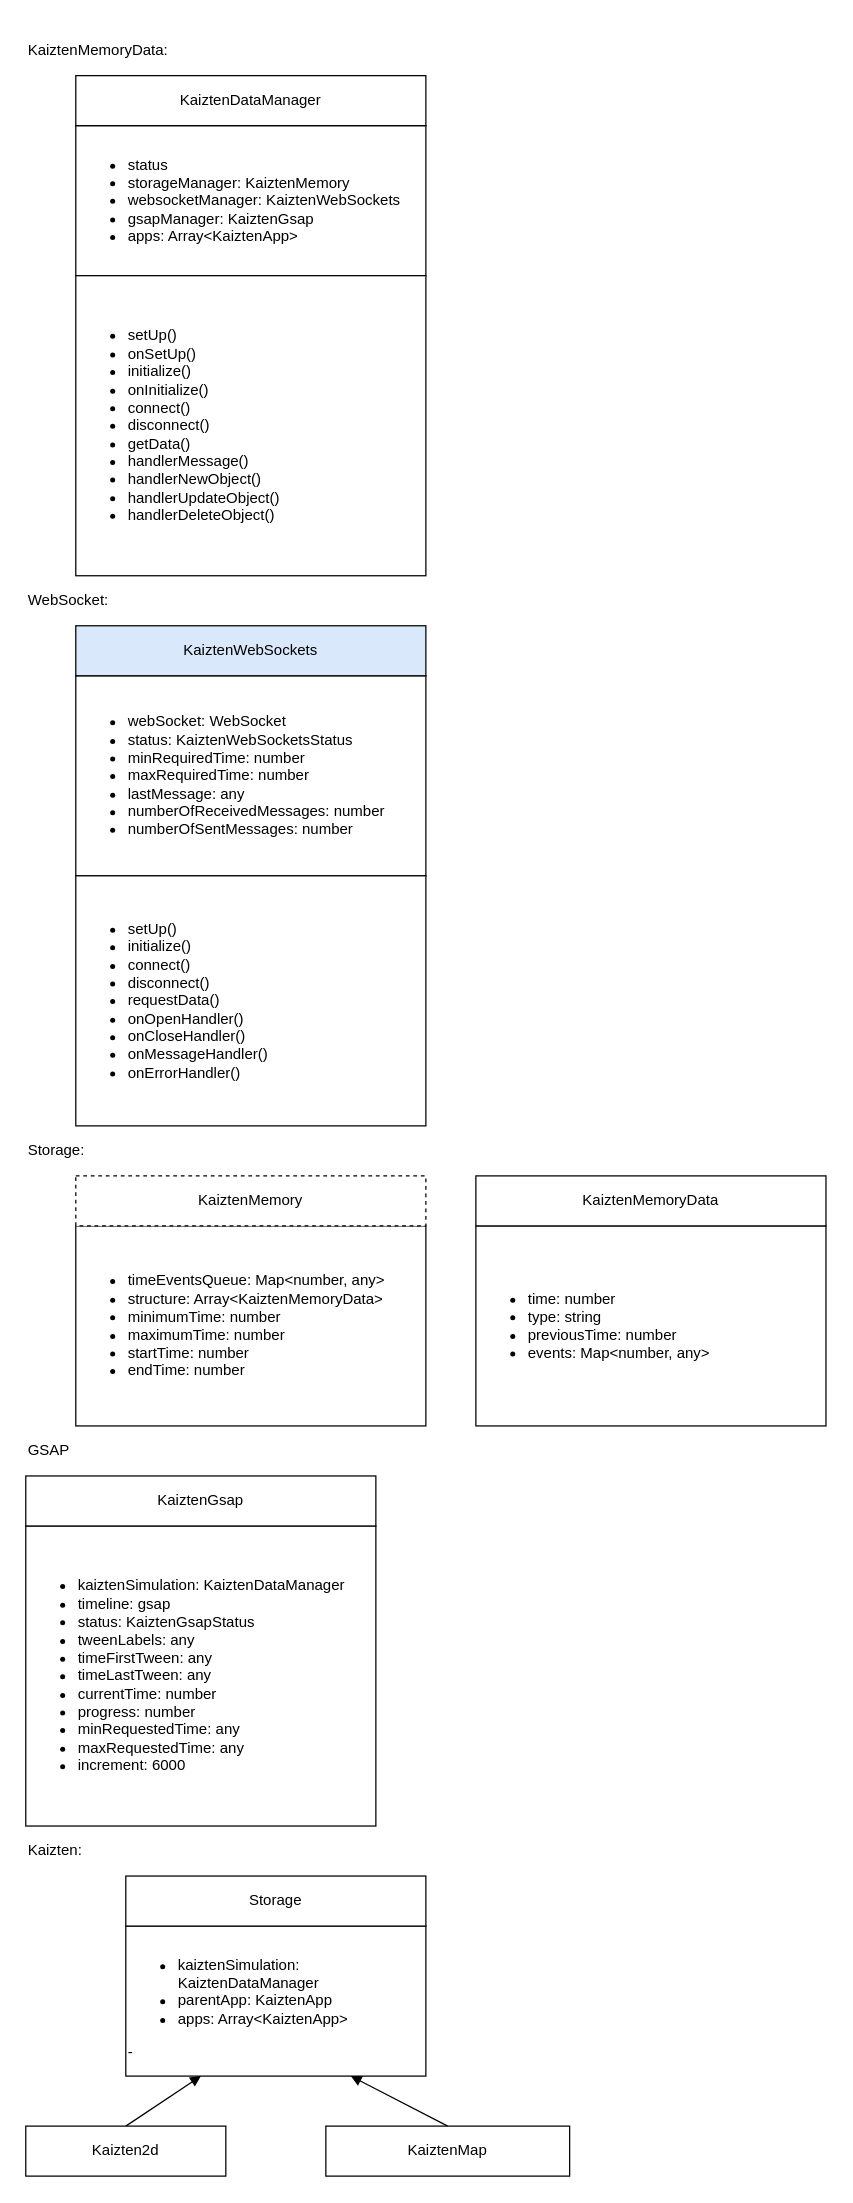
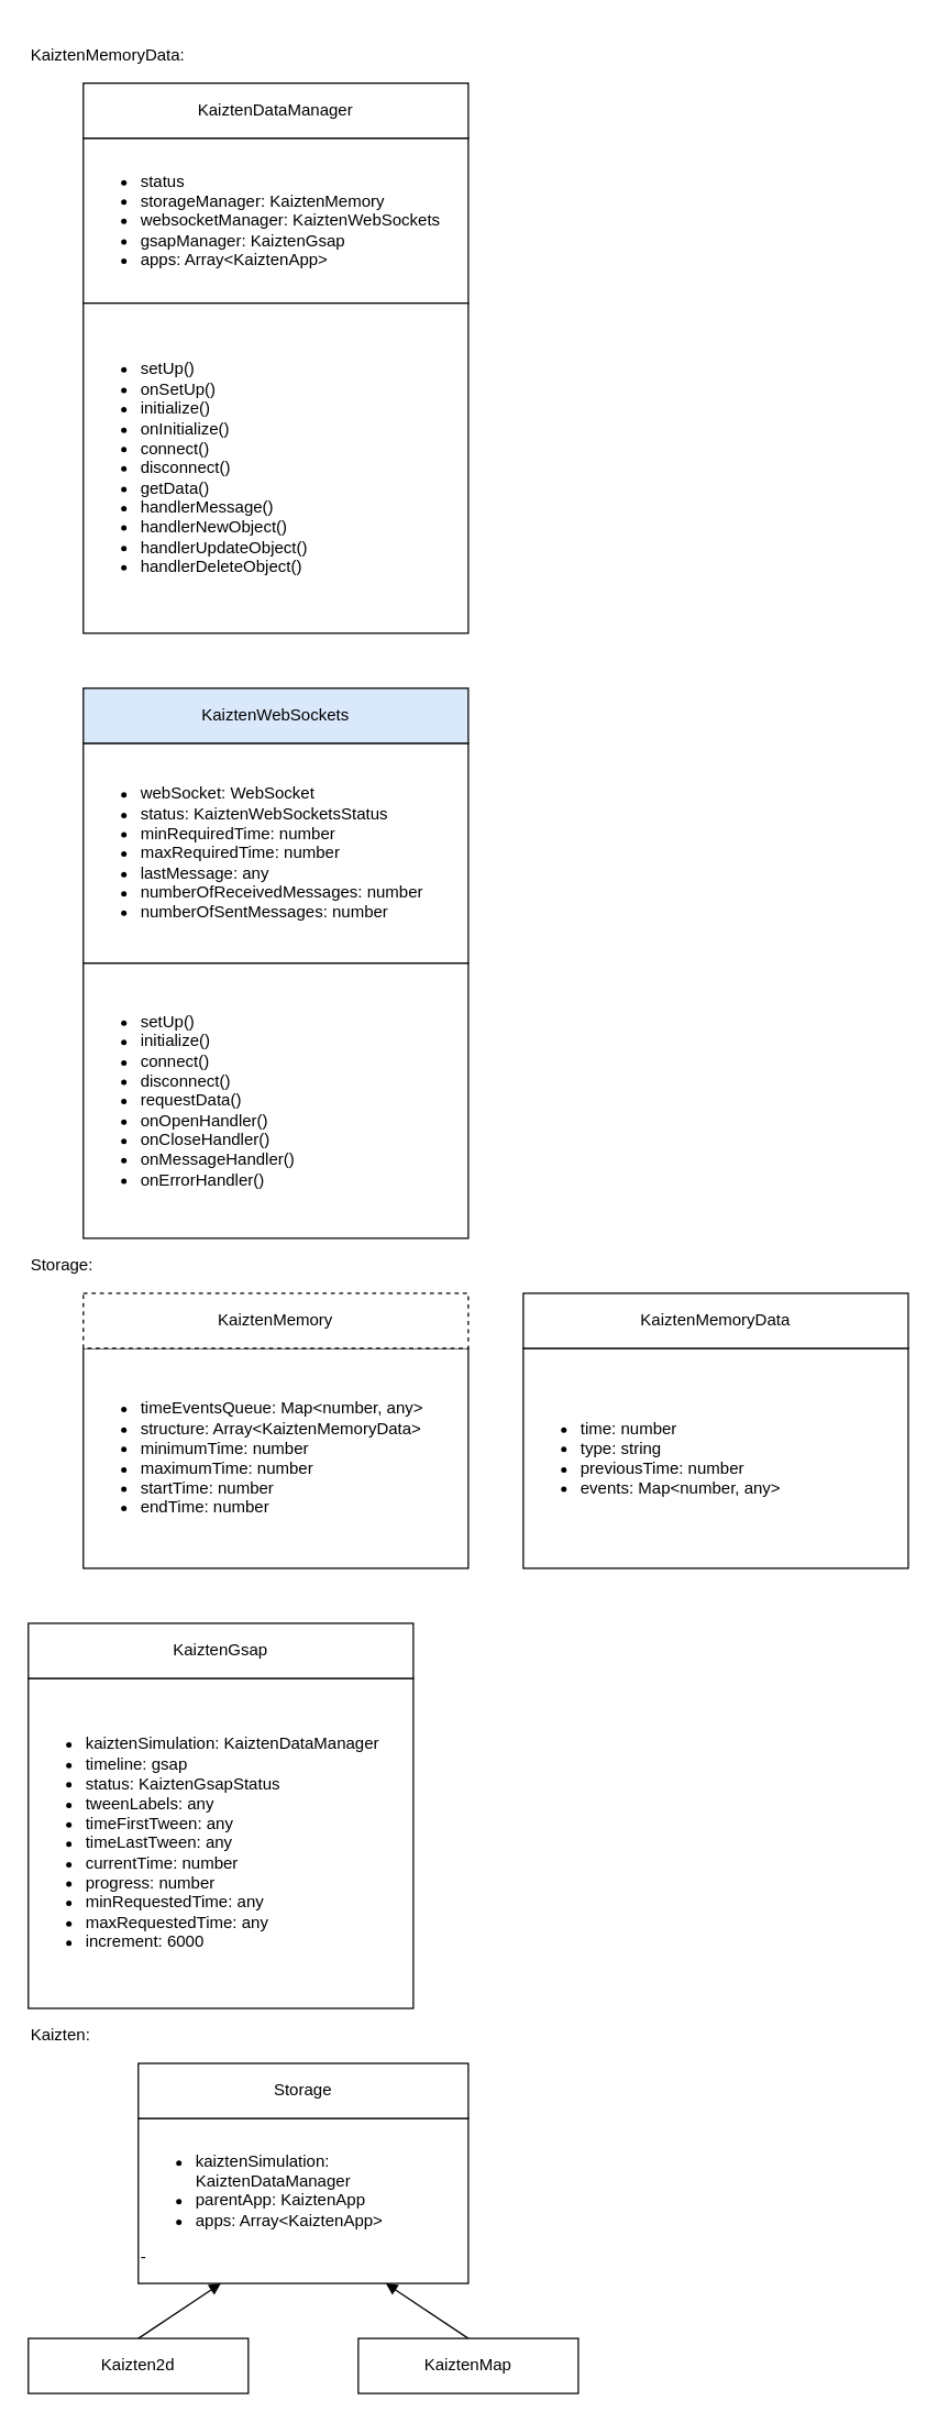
  <mxCell id="0" />
  <mxCell id="1" value="Main" style="" parent="0" />
  <mxCell id="2" value="&lt;ul&gt;&lt;li&gt;kaiztenSimulation: KaiztenDataManager&lt;/li&gt;&lt;li&gt;parentApp: KaiztenApp&lt;/li&gt;&lt;li&gt;apps: Array&amp;lt;KaiztenApp&amp;gt;&lt;/li&gt;&lt;/ul&gt;-&amp;nbsp;" style="rounded=0;whiteSpace=wrap;html=1;align=left;" parent="1" vertex="1"><mxGeometry x="100" y="1540" width="240" height="120" as="geometry" /></mxCell>
  <mxCell id="3" value="Storage" style="rounded=0;whiteSpace=wrap;html=1;" parent="1" vertex="1"><mxGeometry x="100" y="1500" width="240" height="40" as="geometry" /></mxCell>
  <mxCell id="4" style="edgeStyle=none;html=1;exitX=0.5;exitY=0;exitDx=0;exitDy=0;entryX=0.75;entryY=1;entryDx=0;entryDy=0;endArrow=block;endFill=1;" parent="1" source="5" target="2" edge="1"><mxGeometry relative="1" as="geometry" /></mxCell>
- <mxCell id="5" value="KaiztenMap" style="rounded=0;whiteSpace=wrap;html=1;" parent="1" vertex="1"><mxGeometry x="260" y="1700" width="195" height="40" as="geometry" /></mxCell>
+ <mxCell id="5" value="KaiztenMap" style="rounded=0;whiteSpace=wrap;html=1;" parent="1" vertex="1"><mxGeometry x="260" y="1700" width="160" height="40" as="geometry" /></mxCell>
  <mxCell id="6" style="edgeStyle=none;html=1;exitX=0.5;exitY=0;exitDx=0;exitDy=0;entryX=0.25;entryY=1;entryDx=0;entryDy=0;endArrow=block;endFill=1;" parent="1" source="7" target="2" edge="1"><mxGeometry relative="1" as="geometry" /></mxCell>
  <mxCell id="7" value="Kaizten2d" style="rounded=0;whiteSpace=wrap;html=1;" parent="1" vertex="1"><mxGeometry y="1700" width="160" height="40" as="geometry" x="20" /></mxCell>
  <mxCell id="8" value="&lt;ul&gt;&lt;li&gt;status&lt;/li&gt;&lt;li&gt;storageManager: KaiztenMemory&lt;/li&gt;&lt;li&gt;websocketManager: KaiztenWebSockets&lt;/li&gt;&lt;li&gt;gsapManager: KaiztenGsap&lt;/li&gt;&lt;li&gt;apps: Array&amp;lt;KaiztenApp&amp;gt;&lt;/li&gt;&lt;/ul&gt;" style="rounded=0;whiteSpace=wrap;html=1;align=left;" parent="1" vertex="1"><mxGeometry x="60" y="100" width="280" height="120" as="geometry" /></mxCell>
  <mxCell id="9" value="KaiztenDataManager" style="rounded=0;whiteSpace=wrap;html=1;" parent="1" vertex="1"><mxGeometry x="60" y="60" width="280" height="40" as="geometry" /></mxCell>
  <mxCell id="10" value="&lt;ul&gt;&lt;li&gt;&lt;span style=&quot;background-color: initial;&quot;&gt;timeEventsQueue: Map&amp;lt;number, any&amp;gt;&lt;/span&gt;&lt;br&gt;&lt;/li&gt;&lt;li&gt;&lt;span style=&quot;background-color: initial;&quot;&gt;structure: Array&amp;lt;KaiztenMemoryData&amp;gt;&lt;/span&gt;&lt;/li&gt;&lt;li&gt;&lt;span style=&quot;background-color: initial;&quot;&gt;minimumTime: number&lt;/span&gt;&lt;/li&gt;&lt;li style=&quot;border-color: var(--border-color);&quot;&gt;&lt;span style=&quot;border-color: var(--border-color); background-color: initial;&quot;&gt;maximumTime: number&lt;/span&gt;&lt;/li&gt;&lt;li style=&quot;border-color: var(--border-color);&quot;&gt;&lt;span style=&quot;border-color: var(--border-color); background-color: initial;&quot;&gt;startTime: number&lt;/span&gt;&lt;/li&gt;&lt;li style=&quot;border-color: var(--border-color);&quot;&gt;&lt;span style=&quot;border-color: var(--border-color); background-color: initial;&quot;&gt;endTime: number&lt;/span&gt;&lt;/li&gt;&lt;/ul&gt;" style="rounded=0;whiteSpace=wrap;html=1;align=left;" parent="1" vertex="1"><mxGeometry x="60" y="980" width="280" height="160" as="geometry" /></mxCell>
  <mxCell id="11" value="KaiztenMemory" style="rounded=0;whiteSpace=wrap;html=1;dashed=1;" parent="1" vertex="1"><mxGeometry x="60" y="940" width="280" height="40" as="geometry" /></mxCell>
  <mxCell id="12" value="Storage:" style="text;html=1;strokeColor=none;fillColor=none;align=left;verticalAlign=middle;whiteSpace=wrap;rounded=0;" parent="1" vertex="1"><mxGeometry y="900" width="200" height="40" as="geometry" x="20" /></mxCell>
  <mxCell id="13" value="&lt;ul&gt;&lt;li&gt;time: number&lt;/li&gt;&lt;li&gt;type: string&lt;/li&gt;&lt;li&gt;previousTime: number&lt;/li&gt;&lt;li&gt;events: Map&amp;lt;number, any&amp;gt;&lt;/li&gt;&lt;/ul&gt;" style="rounded=0;whiteSpace=wrap;html=1;align=left;" parent="1" vertex="1"><mxGeometry x="380" y="980" width="280" height="160" as="geometry" /></mxCell>
  <mxCell id="14" value="KaiztenMemoryData" style="rounded=0;whiteSpace=wrap;html=1;" parent="1" vertex="1"><mxGeometry x="380" y="940" width="280" height="40" as="geometry" /></mxCell>
- <mxCell id="15" value="WebSocket:" style="text;html=1;strokeColor=none;fillColor=none;align=left;verticalAlign=middle;whiteSpace=wrap;rounded=0;" parent="1" vertex="1"><mxGeometry width="200" height="40" as="geometry" x="20" y="460" /></mxCell>
  <mxCell id="16" value="Kaizten:" style="text;html=1;strokeColor=none;fillColor=none;align=left;verticalAlign=middle;whiteSpace=wrap;rounded=0;" parent="1" vertex="1"><mxGeometry y="1460" width="200" height="40" as="geometry" x="20" /></mxCell>
  <mxCell id="17" value="&lt;ul&gt;&lt;li&gt;webSocket: WebSocket&lt;/li&gt;&lt;li&gt;status: KaiztenWebSocketsStatus&lt;/li&gt;&lt;li&gt;minRequiredTime: number&lt;/li&gt;&lt;li&gt;maxRequiredTime: number&lt;/li&gt;&lt;li&gt;lastMessage: any&lt;/li&gt;&lt;li&gt;numberOfReceivedMessages: number&lt;/li&gt;&lt;li&gt;numberOfSentMessages: number&lt;/li&gt;&lt;/ul&gt;" style="rounded=0;whiteSpace=wrap;html=1;align=left;" parent="1" vertex="1"><mxGeometry x="60" y="540" width="280" height="160" as="geometry" /></mxCell>
  <mxCell id="18" value="KaiztenWebSockets" style="rounded=0;whiteSpace=wrap;html=1;fillColor=#dae8fc;" parent="1" vertex="1"><mxGeometry x="60" y="500" width="280" height="40" as="geometry" /></mxCell>
  <mxCell id="19" value="&lt;ul&gt;&lt;li&gt;setUp()&lt;/li&gt;&lt;li&gt;initialize()&lt;/li&gt;&lt;li&gt;connect()&lt;/li&gt;&lt;li&gt;disconnect()&lt;/li&gt;&lt;li&gt;requestData()&lt;/li&gt;&lt;li&gt;onOpenHandler()&lt;/li&gt;&lt;li&gt;onCloseHandler()&lt;/li&gt;&lt;li&gt;onMessageHandler()&lt;/li&gt;&lt;li&gt;onErrorHandler()&lt;/li&gt;&lt;/ul&gt;" style="rounded=0;whiteSpace=wrap;html=1;align=left;" parent="1" vertex="1"><mxGeometry x="60" y="700" width="280" height="200" as="geometry" /></mxCell>
  <mxCell id="20" value="&lt;ul&gt;&lt;li&gt;setUp()&lt;/li&gt;&lt;li&gt;onSetUp()&lt;/li&gt;&lt;li&gt;initialize()&lt;/li&gt;&lt;li&gt;onInitialize()&lt;/li&gt;&lt;li&gt;connect()&lt;/li&gt;&lt;li&gt;disconnect()&lt;/li&gt;&lt;li&gt;getData()&lt;/li&gt;&lt;li&gt;handlerMessage()&lt;/li&gt;&lt;li&gt;handlerNewObject()&lt;/li&gt;&lt;li&gt;handlerUpdateObject()&lt;/li&gt;&lt;li&gt;handlerDeleteObject()&lt;/li&gt;&lt;/ul&gt;" style="rounded=0;whiteSpace=wrap;html=1;align=left;" parent="1" vertex="1"><mxGeometry x="60" y="220" width="280" height="240" as="geometry" /></mxCell>
  <mxCell id="21" value="KaiztenMemoryData:" style="text;html=1;strokeColor=none;fillColor=none;align=left;verticalAlign=middle;whiteSpace=wrap;rounded=0;" parent="1" vertex="1"><mxGeometry y="20" width="200" height="40" as="geometry" x="20" /></mxCell>
  <mxCell id="22" value="&lt;ul&gt;&lt;li&gt;kaiztenSimulation: KaiztenDataManager&lt;/li&gt;&lt;li&gt;timeline: gsap&lt;/li&gt;&lt;li&gt;status: KaiztenGsapStatus&lt;/li&gt;&lt;li&gt;tweenLabels: any&lt;/li&gt;&lt;li&gt;timeFirstTween: any&lt;/li&gt;&lt;li&gt;timeLastTween: any&lt;/li&gt;&lt;li&gt;currentTime: number&lt;/li&gt;&lt;li&gt;progress: number&lt;/li&gt;&lt;li&gt;minRequestedTime: any&lt;/li&gt;&lt;li&gt;maxRequestedTime: any&lt;/li&gt;&lt;li&gt;increment: 6000&lt;/li&gt;&lt;/ul&gt;" style="rounded=0;whiteSpace=wrap;html=1;align=left;" parent="1" vertex="1"><mxGeometry y="1220" width="280" height="240" as="geometry" x="20" /></mxCell>
  <mxCell id="23" value="KaiztenGsap" style="rounded=0;whiteSpace=wrap;html=1;" parent="1" vertex="1"><mxGeometry y="1180" width="280" height="40" as="geometry" x="20" /></mxCell>
- <mxCell id="24" value="GSAP" style="text;html=1;strokeColor=none;fillColor=none;align=left;verticalAlign=middle;whiteSpace=wrap;rounded=0;" parent="1" vertex="1"><mxGeometry y="1140" width="200" height="40" as="geometry" x="20" /></mxCell>
